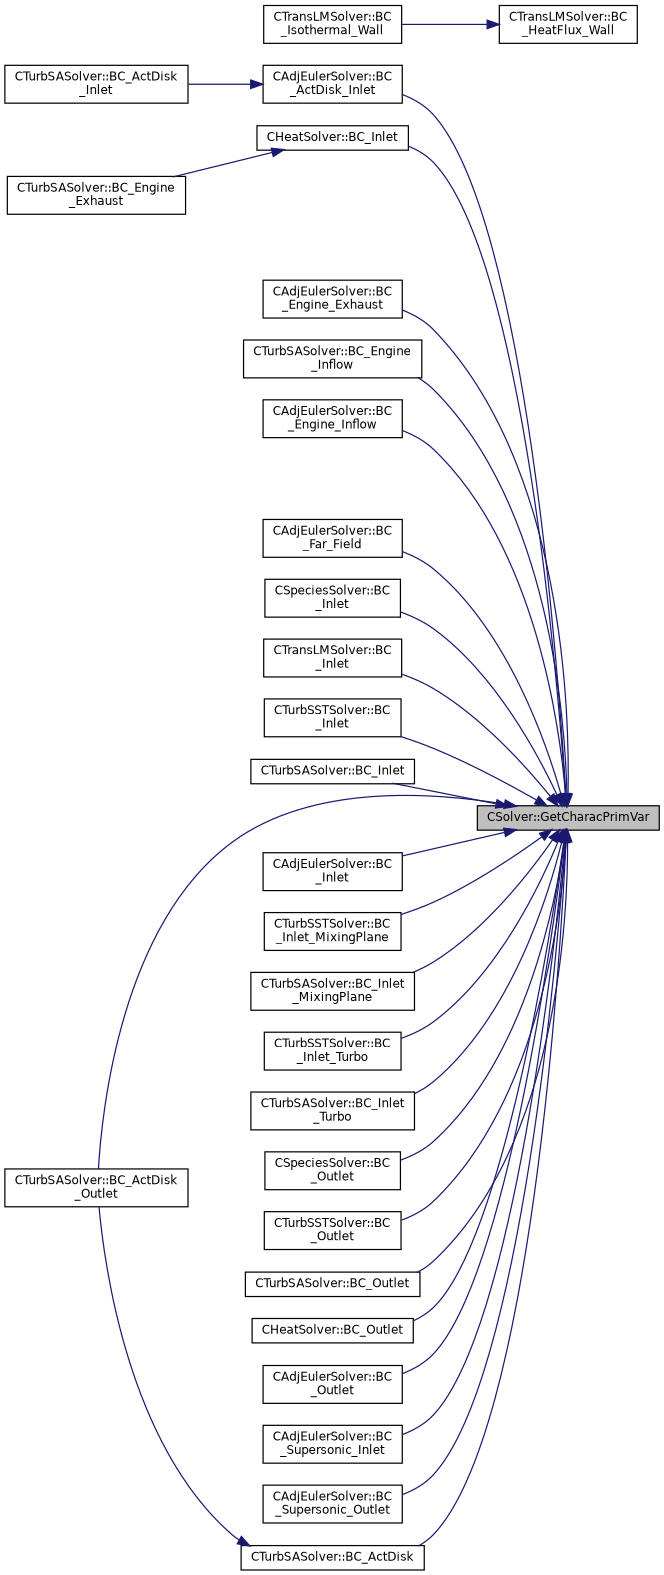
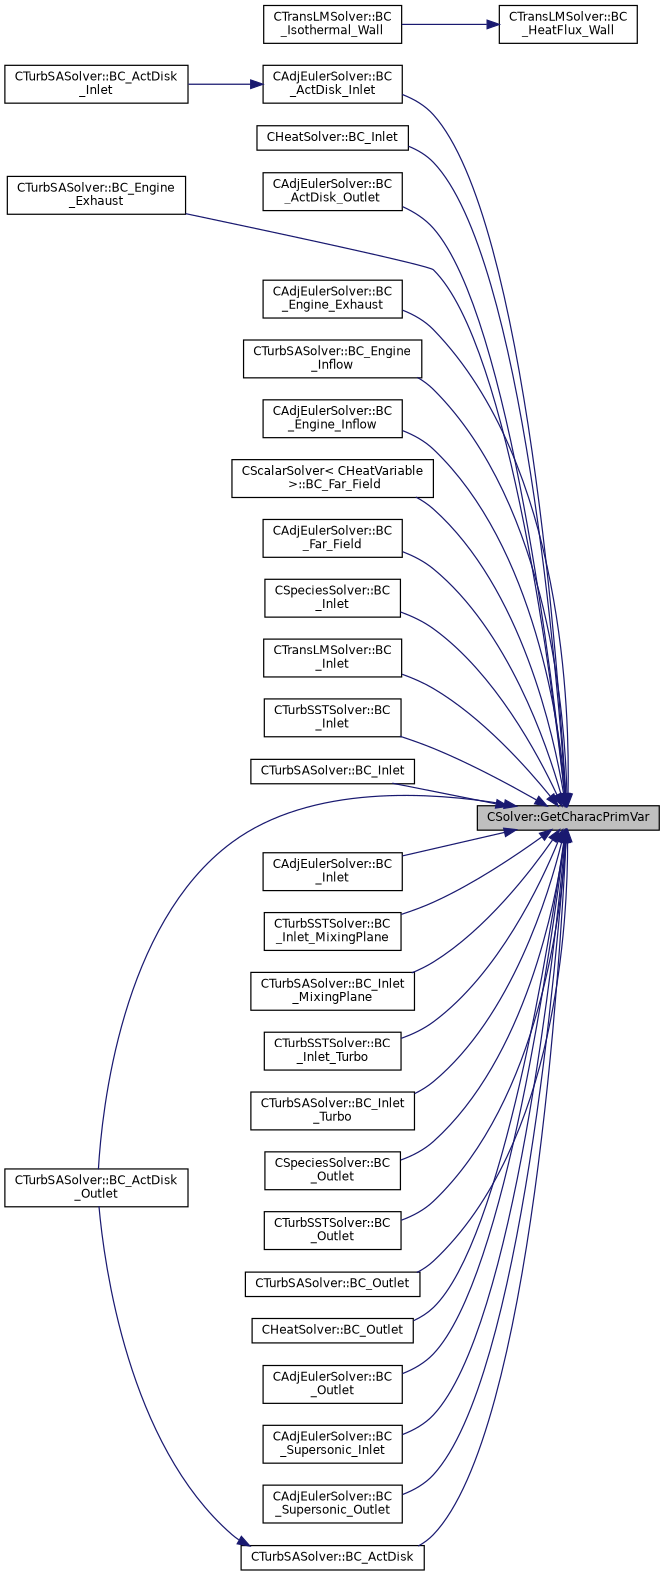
  digraph {
    rankdir=RL
    node [color=black fillcolor=white fontname=Helvetica fontsize=10 shape=record style=filled]
    edge [color=midnightblue dir=back fontname=Helvetica fontsize=10 labelfontname=Helvetica labelfontsize=10 style=solid]
    n1 [fillcolor=grey75 fontcolor=black height=0.2 label="CSolver::GetCharacPrimVar" width=0.4]
    n2 [height=0.2 label="CTurbSASolver::BC_ActDisk" width=0.4]
    n3 [height=0.2 label="CAdjEulerSolver::BC\l_ActDisk_Inlet" width=0.4]
+   n4 [height=0.2 label="CAdjEulerSolver::BC\l_ActDisk_Outlet" width=0.4]
    n5 [height=0.2 label="CTurbSASolver::BC_Engine\l_Exhaust" width=0.4]
    n6 [height=0.2 label="CAdjEulerSolver::BC\l_Engine_Exhaust" width=0.4]
    n7 [height=0.2 label="CTurbSASolver::BC_Engine\l_Inflow" width=0.4]
    n8 [height=0.2 label="CAdjEulerSolver::BC\l_Engine_Inflow" width=0.4]
+   n9 [height=0.2 label="CScalarSolver\< CHeatVariable\l \>::BC_Far_Field" width=0.4]
    n10 [height=0.2 label="CAdjEulerSolver::BC\l_Far_Field" width=0.4]
    n11 [height=0.2 label="CSpeciesSolver::BC\l_Inlet" width=0.4]
    n12 [height=0.2 label="CTransLMSolver::BC\l_Inlet" width=0.4]
    n13 [height=0.2 label="CTurbSSTSolver::BC\l_Inlet" width=0.4]
    n14 [height=0.2 label="CTurbSASolver::BC_Inlet" width=0.4]
    n15 [height=0.2 label="CHeatSolver::BC_Inlet" width=0.4]
    n16 [height=0.2 label="CAdjEulerSolver::BC\l_Inlet" width=0.4]
    n17 [height=0.2 label="CTurbSSTSolver::BC\l_Inlet_MixingPlane" width=0.4]
    n18 [height=0.2 label="CTurbSASolver::BC_Inlet\l_MixingPlane" width=0.4]
    n19 [height=0.2 label="CTurbSSTSolver::BC\l_Inlet_Turbo" width=0.4]
    n20 [height=0.2 label="CTurbSASolver::BC_Inlet\l_Turbo" width=0.4]
    n21 [height=0.2 label="CSpeciesSolver::BC\l_Outlet" width=0.4]
    n22 [height=0.2 label="CTurbSSTSolver::BC\l_Outlet" width=0.4]
    n23 [height=0.2 label="CTurbSASolver::BC_Outlet" width=0.4]
    n24 [height=0.2 label="CHeatSolver::BC_Outlet" width=0.4]
    n25 [height=0.2 label="CAdjEulerSolver::BC\l_Outlet" width=0.4]
    n26 [height=0.2 label="CAdjEulerSolver::BC\l_Supersonic_Inlet" width=0.4]
    n27 [height=0.2 label="CAdjEulerSolver::BC\l_Supersonic_Outlet" width=0.4]
    n28 [height=0.2 label="CTurbSASolver::BC_ActDisk\l_Outlet" width=0.4]
    n29 [height=0.2 label="CTurbSASolver::BC_ActDisk\l_Inlet" width=0.4]
    n30 [height=0.2 label="CTransLMSolver::BC\l_HeatFlux_Wall" width=0.4]
    n31 [height=0.2 label="CTransLMSolver::BC\l_Isothermal_Wall" width=0.4]
    n1 -> n2
    n1 -> n3
-   n15 -> n5
+   n1 -> n4
+   n1 -> n5
    n1 -> n6
    n1 -> n7
    n1 -> n8
+   n1 -> n9
    n1 -> n10
    n1 -> n11
    n1 -> n12
    n1 -> n13
    n1 -> n14
    n1 -> n15
    n1 -> n16
    n1 -> n17
    n1 -> n18
    n1 -> n19
    n1 -> n20
    n1 -> n21
    n1 -> n22
    n1 -> n23
    n1 -> n24
    n1 -> n25
    n1 -> n26
    n1 -> n27
    n1 -> n28
    n2 -> n28
    n3 -> n29
    n30 -> n31
  }
